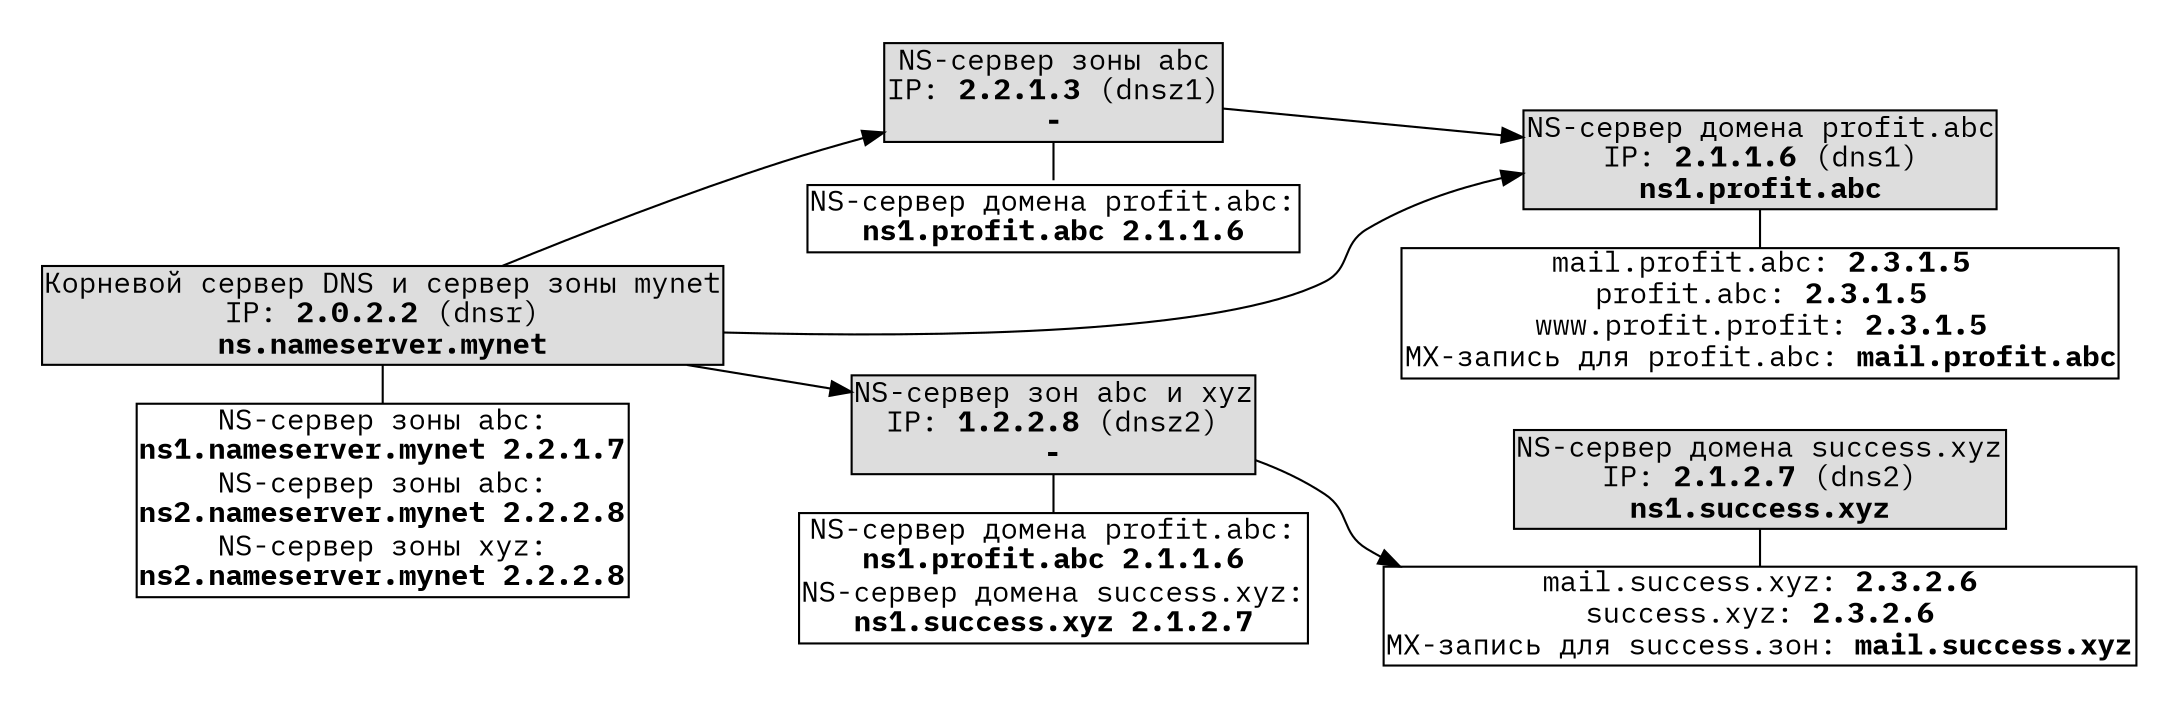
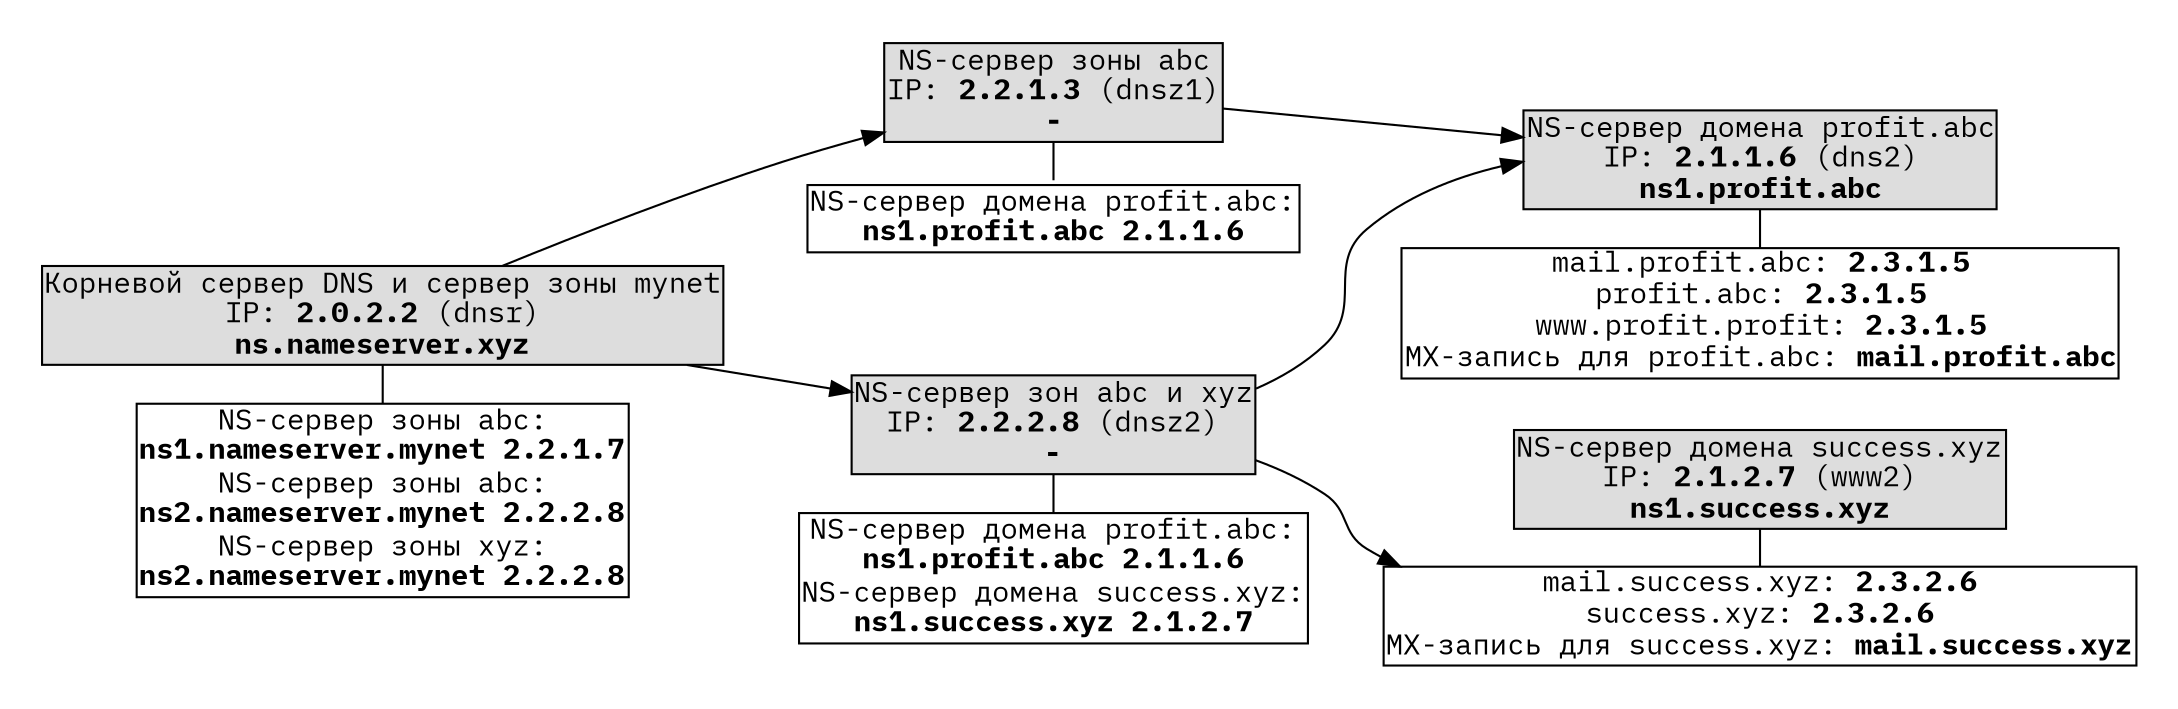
  digraph {
    fontname="IBM Plex Mono"
    rankdir=LR
    node [fontname="IBM Plex Mono" margin=0 shape=none]
    edge [fontname="IBM Plex Mono"]
    n1 [label=< <TABLE BGCOLOR="#DDDDDD" CELLPADDING="0" CELLSPACING="0" CELLBORDER="0"> <TR><TD>NS-сервер зоны abc</TD></TR> <TR><TD>IP: <B>2.2.1.3</B> (dnsz1)</TD></TR> <TR><TD><B>-</B></TD></TR> </TABLE>>]
    n2 [label=< <TABLE BGCOLOR="#FFFFFF" CELLPADDING="0" CELLSPACING="0" CELLBORDER="0"> <TR><TD>NS-сервер домена profit.abc:</TD></TR><TR><TD><B>ns1.profit.abc 2.1.1.6</B></TD></TR> </TABLE>>]
-   n3 [label=< <TABLE BGCOLOR="#DDDDDD" CELLPADDING="0" CELLSPACING="0" CELLBORDER="0"> <TR><TD>NS-сервер домена profit.abc</TD></TR> <TR><TD>IP: <B>2.1.1.6</B> (dns1)</TD></TR> <TR><TD><B>ns1.profit.abc</B></TD></TR> </TABLE>>]
+   n3 [label=< <TABLE BGCOLOR="#DDDDDD" CELLPADDING="0" CELLSPACING="0" CELLBORDER="0"> <TR><TD>NS-сервер домена profit.abc</TD></TR> <TR><TD>IP: <B>2.1.1.6</B> (dns2)</TD></TR> <TR><TD><B>ns1.profit.abc</B></TD></TR> </TABLE>>]
    n4 [label=< <TABLE BGCOLOR="#FFFFFF" CELLPADDING="0" CELLSPACING="0" CELLBORDER="0"> <TR><TD>mail.profit.abc: <B>2.3.1.5</B></TD></TR> <TR><TD>profit.abc: <B>2.3.1.5</B></TD></TR> <TR><TD>www.profit.profit: <B>2.3.1.5</B></TD></TR> <TR><TD>MX-запись для profit.abc: <B>mail.profit.abc</B></TD></TR> </TABLE>>]
-   n5 [label=< <TABLE BGCOLOR="#DDDDDD" CELLPADDING="0" CELLSPACING="0" CELLBORDER="0"> <TR><TD>Корневой сервер DNS и сервер зоны mynet</TD></TR> <TR><TD>IP: <B>2.0.2.2</B> (dnsr)</TD></TR> <TR><TD><B>ns.nameserver.mynet</B></TD></TR> </TABLE>>]
+   n5 [label=< <TABLE BGCOLOR="#DDDDDD" CELLPADDING="0" CELLSPACING="0" CELLBORDER="0"> <TR><TD>Корневой сервер DNS и сервер зоны mynet</TD></TR> <TR><TD>IP: <B>2.0.2.2</B> (dnsr)</TD></TR> <TR><TD><B>ns.nameserver.xyz</B></TD></TR> </TABLE>>]
    n6 [label=< <TABLE BGCOLOR="#FFFFFF" CELLPADDING="0" CELLSPACING="0" CELLBORDER="0"> <TR><TD>NS-сервер зоны abc:</TD></TR><TR><TD><B>ns1.nameserver.mynet 2.2.1.7</B></TD></TR> <TR><TD>NS-сервер зоны abc:</TD></TR><TR><TD><B>ns2.nameserver.mynet 2.2.2.8</B></TD></TR> <TR><TD>NS-сервер зоны xyz:</TD></TR><TR><TD><B>ns2.nameserver.mynet 2.2.2.8</B></TD></TR> </TABLE>>]
-   n7 [label=< <TABLE BGCOLOR="#DDDDDD" CELLPADDING="0" CELLSPACING="0" CELLBORDER="0"> <TR><TD>NS-сервер зон abc и xyz</TD></TR> <TR><TD>IP: <B>1.2.2.8</B> (dnsz2)</TD></TR> <TR><TD><B>-</B></TD></TR> </TABLE>>]
+   n7 [label=< <TABLE BGCOLOR="#DDDDDD" CELLPADDING="0" CELLSPACING="0" CELLBORDER="0"> <TR><TD>NS-сервер зон abc и xyz</TD></TR> <TR><TD>IP: <B>2.2.2.8</B> (dnsz2)</TD></TR> <TR><TD><B>-</B></TD></TR> </TABLE>>]
    n8 [label=< <TABLE BGCOLOR="#FFFFFF" CELLPADDING="0" CELLSPACING="0" CELLBORDER="0"> <TR><TD>NS-сервер домена profit.abc:</TD></TR><TR><TD><B>ns1.profit.abc 2.1.1.6</B></TD></TR> <TR><TD>NS-сервер домена success.xyz:</TD></TR><TR><TD><B>ns1.success.xyz 2.1.2.7</B></TD></TR> </TABLE>>]
-   n9 [label=< <TABLE BGCOLOR="#DDDDDD" CELLPADDING="0" CELLSPACING="0" CELLBORDER="0"> <TR><TD>NS-сервер домена success.xyz</TD></TR> <TR><TD>IP: <B>2.1.2.7</B> (dns2)</TD></TR> <TR><TD><B>ns1.success.xyz</B></TD></TR> </TABLE>>]
-   n10 [label=< <TABLE BGCOLOR="#FFFFFF" CELLPADDING="0" CELLSPACING="0" CELLBORDER="0"> <TR><TD>mail.success.xyz: <B>2.3.2.6</B></TD></TR> <TR><TD>success.xyz: <B>2.3.2.6</B></TD></TR> <TR><TD>MX-запись для success.зон: <B>mail.success.xyz</B></TD></TR> </TABLE>>]
+   n9 [label=< <TABLE BGCOLOR="#DDDDDD" CELLPADDING="0" CELLSPACING="0" CELLBORDER="0"> <TR><TD>NS-сервер домена success.xyz</TD></TR> <TR><TD>IP: <B>2.1.2.7</B> (www2)</TD></TR> <TR><TD><B>ns1.success.xyz</B></TD></TR> </TABLE>>]
+   n10 [label=< <TABLE BGCOLOR="#FFFFFF" CELLPADDING="0" CELLSPACING="0" CELLBORDER="0"> <TR><TD>mail.success.xyz: <B>2.3.2.6</B></TD></TR> <TR><TD>success.xyz: <B>2.3.2.6</B></TD></TR> <TR><TD>MX-запись для success.xyz: <B>mail.success.xyz</B></TD></TR> </TABLE>>]
    subgraph cluster_1 {
      color=none
      rank=same
      n1
      n2
    }
    subgraph cluster_2 {
      color=none
      rank=same
      n3
      n4
    }
    subgraph cluster_3 {
      color=none
      rank=same
      n5
      n6
    }
    subgraph cluster_4 {
      color=none
      rank=same
      n7
      n8
    }
    subgraph cluster_5 {
      color=none
      rank=same
      n9
      n10
    }
    n1 -> n2 [constraint=False dir=none]
    n1 -> n3
    n3 -> n4 [constraint=False dir=none]
    n5 -> n1
    n5 -> n6 [constraint=False dir=none]
    n5 -> n7
-   n5 -> n3
+   n7 -> n3
    n7 -> n8 [constraint=False dir=none]
    n7 -> n10
    n9 -> n10 [constraint=False dir=none]
  }
